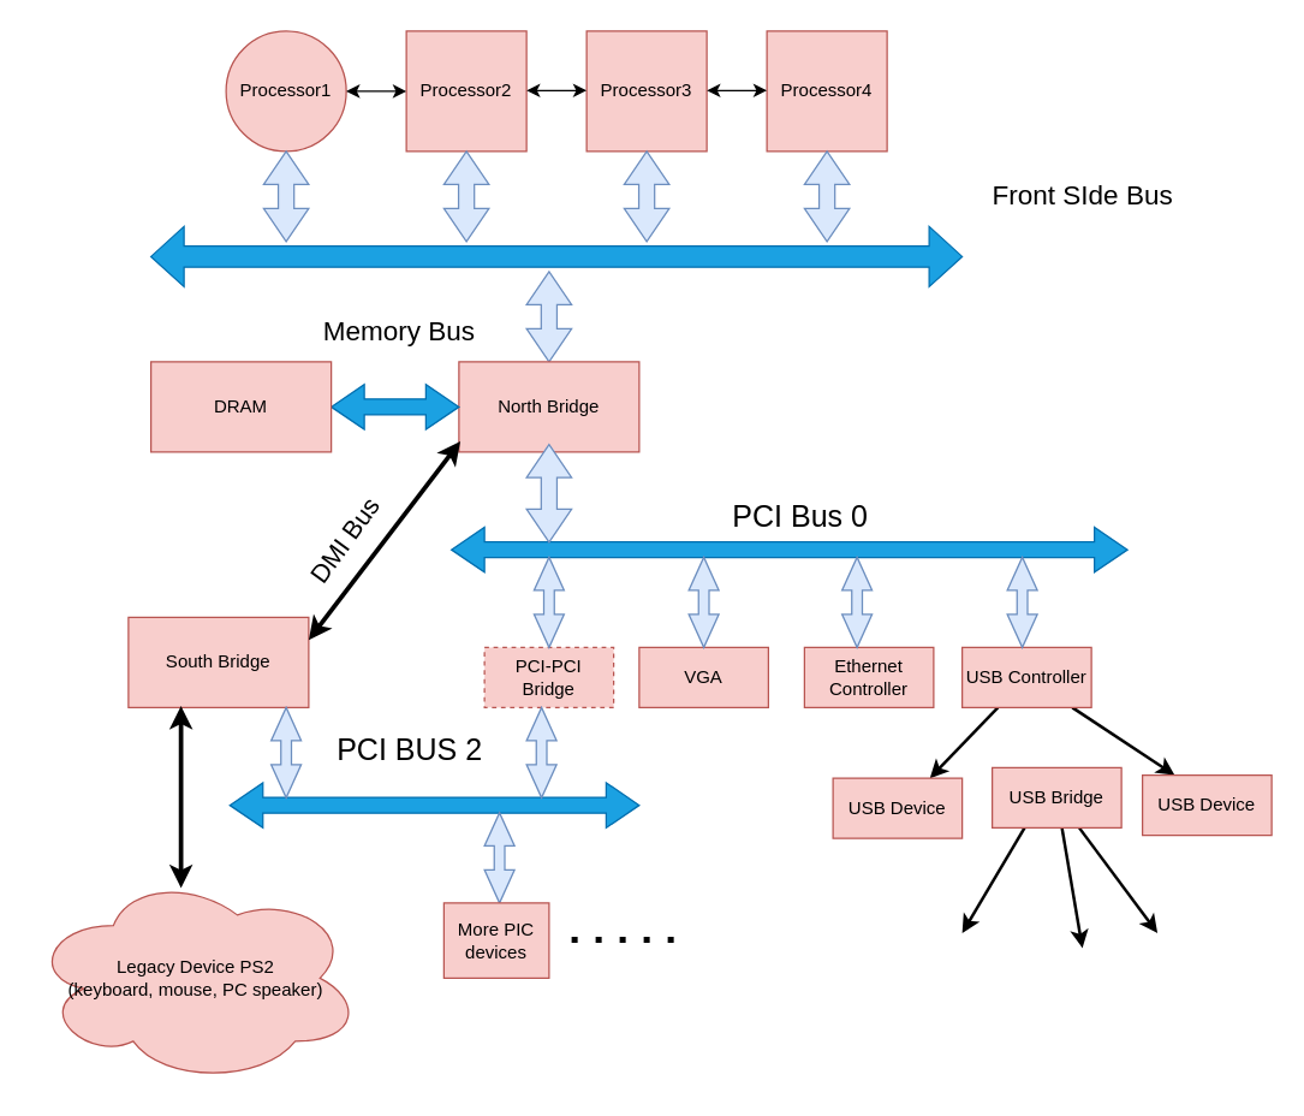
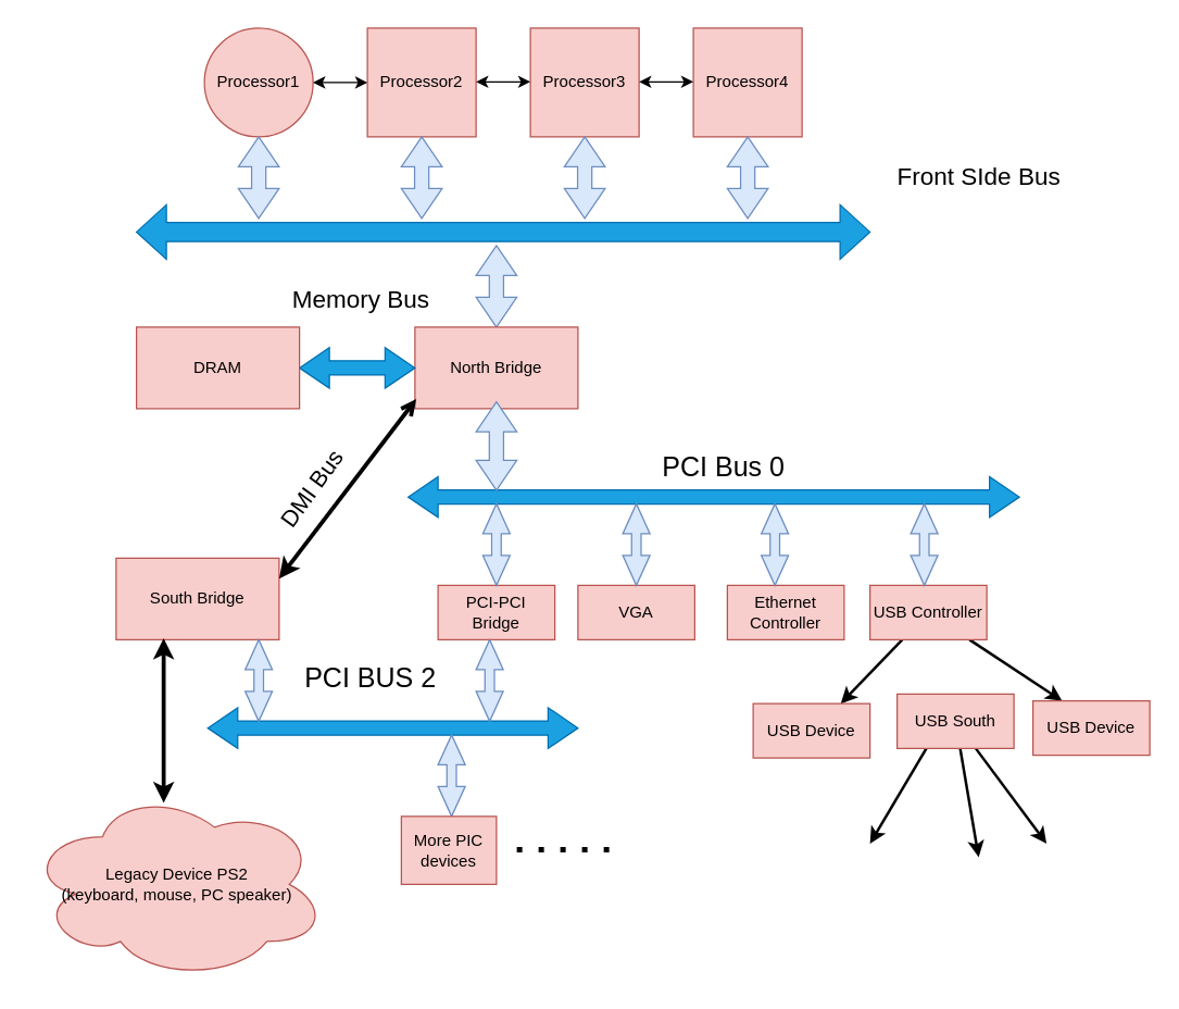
  <mxCell id="0" />
  <mxCell id="1" parent="0" />
  <mxCell id="2" value="Processor1" style="ellipse;whiteSpace=wrap;html=1;aspect=fixed;fillColor=#f8cecc;strokeColor=#b85450;" vertex="1" parent="1"><mxGeometry x="150" y="20" width="80" height="80" as="geometry" /></mxCell>
  <mxCell id="3" value="&lt;span&gt;Processor2&lt;/span&gt;" style="whiteSpace=wrap;html=1;aspect=fixed;fillColor=#f8cecc;strokeColor=#b85450;" vertex="1" parent="1"><mxGeometry x="270" y="20" width="80" height="80" as="geometry" /></mxCell>
  <mxCell id="4" value="&lt;span&gt;Processor3&lt;/span&gt;" style="whiteSpace=wrap;html=1;aspect=fixed;fillColor=#f8cecc;strokeColor=#b85450;" vertex="1" parent="1"><mxGeometry x="390" y="20" width="80" height="80" as="geometry" /></mxCell>
  <mxCell id="5" value="&lt;span&gt;Processor4&lt;/span&gt;" style="whiteSpace=wrap;html=1;aspect=fixed;fillColor=#f8cecc;strokeColor=#b85450;" vertex="1" parent="1"><mxGeometry x="510" y="20" width="80" height="80" as="geometry" /></mxCell>
  <mxCell id="6" value="" style="endArrow=classic;startArrow=classic;html=1;exitX=1;exitY=0.5;exitDx=0;exitDy=0;entryX=0;entryY=0.5;entryDx=0;entryDy=0;" edge="1" parent="1" source="2" target="3"><mxGeometry width="50" height="50" relative="1" as="geometry"><mxPoint x="230" y="90" as="sourcePoint" /><mxPoint x="280" y="40" as="targetPoint" /></mxGeometry></mxCell>
  <mxCell id="7" value="" style="endArrow=classic;startArrow=classic;html=1;exitX=1;exitY=0.5;exitDx=0;exitDy=0;entryX=0;entryY=0.5;entryDx=0;entryDy=0;" edge="1" parent="1"><mxGeometry width="50" height="50" relative="1" as="geometry"><mxPoint x="350" y="59.5" as="sourcePoint" /><mxPoint x="390" y="59.5" as="targetPoint" /></mxGeometry></mxCell>
  <mxCell id="8" value="" style="endArrow=classic;startArrow=classic;html=1;exitX=1;exitY=0.5;exitDx=0;exitDy=0;entryX=0;entryY=0.5;entryDx=0;entryDy=0;" edge="1" parent="1"><mxGeometry width="50" height="50" relative="1" as="geometry"><mxPoint x="470" y="59.5" as="sourcePoint" /><mxPoint x="510" y="59.5" as="targetPoint" /></mxGeometry></mxCell>
  <mxCell id="9" value="" style="html=1;shadow=0;dashed=0;align=center;verticalAlign=middle;shape=mxgraph.arrows2.twoWayArrow;dy=0.65;dx=22;fillColor=#1ba1e2;strokeColor=#006EAF;fontColor=#ffffff;" vertex="1" parent="1"><mxGeometry x="100" y="150" width="540" height="40" as="geometry" /></mxCell>
  <mxCell id="10" value="&lt;font style=&quot;font-size: 18px&quot;&gt;Front SIde Bus&lt;/font&gt;" style="text;html=1;align=center;verticalAlign=middle;resizable=0;points=[];autosize=1;" vertex="1" parent="1"><mxGeometry x="650" y="120" width="140" height="20" as="geometry" /></mxCell>
  <mxCell id="11" value="" style="html=1;shadow=0;dashed=0;align=center;verticalAlign=middle;shape=mxgraph.arrows2.twoWayArrow;dy=0.65;dx=22;direction=south;fillColor=#dae8fc;strokeColor=#6c8ebf;" vertex="1" parent="1"><mxGeometry x="175" y="100" width="30" height="60" as="geometry" /></mxCell>
  <mxCell id="12" value="" style="html=1;shadow=0;dashed=0;align=center;verticalAlign=middle;shape=mxgraph.arrows2.twoWayArrow;dy=0.65;dx=22;direction=south;fillColor=#dae8fc;strokeColor=#6c8ebf;" vertex="1" parent="1"><mxGeometry x="295" y="100" width="30" height="60" as="geometry" /></mxCell>
  <mxCell id="13" value="" style="html=1;shadow=0;dashed=0;align=center;verticalAlign=middle;shape=mxgraph.arrows2.twoWayArrow;dy=0.65;dx=22;direction=south;fillColor=#dae8fc;strokeColor=#6c8ebf;" vertex="1" parent="1"><mxGeometry x="415" y="100" width="30" height="60" as="geometry" /></mxCell>
  <mxCell id="14" value="" style="html=1;shadow=0;dashed=0;align=center;verticalAlign=middle;shape=mxgraph.arrows2.twoWayArrow;dy=0.65;dx=22;direction=south;fillColor=#dae8fc;strokeColor=#6c8ebf;" vertex="1" parent="1"><mxGeometry x="535" y="100" width="30" height="60" as="geometry" /></mxCell>
  <mxCell id="15" value="" style="html=1;shadow=0;dashed=0;align=center;verticalAlign=middle;shape=mxgraph.arrows2.twoWayArrow;dy=0.65;dx=22;direction=south;fillColor=#dae8fc;strokeColor=#6c8ebf;" vertex="1" parent="1"><mxGeometry x="350" y="180" width="30" height="60" as="geometry" /></mxCell>
  <mxCell id="16" value="North Bridge" style="rounded=0;whiteSpace=wrap;html=1;fillColor=#f8cecc;strokeColor=#b85450;" vertex="1" parent="1"><mxGeometry x="305" y="240" width="120" height="60" as="geometry" /></mxCell>
  <mxCell id="17" value="" style="html=1;shadow=0;dashed=0;align=center;verticalAlign=middle;shape=mxgraph.arrows2.twoWayArrow;dy=0.65;dx=22;fillColor=#1ba1e2;strokeColor=#006EAF;fontColor=#ffffff;" vertex="1" parent="1"><mxGeometry x="220" y="255" width="85" height="30" as="geometry" /></mxCell>
  <mxCell id="18" value="DRAM" style="rounded=0;whiteSpace=wrap;html=1;fillColor=#f8cecc;strokeColor=#b85450;" vertex="1" parent="1"><mxGeometry x="100" y="240" width="120" height="60" as="geometry" /></mxCell>
  <mxCell id="19" value="&lt;font style=&quot;font-size: 18px&quot;&gt;Memory Bus&lt;/font&gt;" style="text;html=1;align=center;verticalAlign=middle;resizable=0;points=[];autosize=1;" vertex="1" parent="1"><mxGeometry x="205" y="210" width="120" height="20" as="geometry" /></mxCell>
  <mxCell id="20" value="South Bridge" style="rounded=0;whiteSpace=wrap;html=1;fillColor=#f8cecc;strokeColor=#b85450;" vertex="1" parent="1"><mxGeometry x="85" y="410" width="120" height="60" as="geometry" /></mxCell>
- <mxCell id="21" value="" style="endArrow=classic;startArrow=classic;html=1;exitX=1;exitY=0.25;exitDx=0;exitDy=0;entryX=0.008;entryY=0.883;entryDx=0;entryDy=0;strokeWidth=3;entryPerimeter=0;" edge="1" parent="1" source="20" target="16"><mxGeometry width="50" height="50" relative="1" as="geometry"><mxPoint x="240" y="380" as="sourcePoint" /><mxPoint x="290" y="330" as="targetPoint" /></mxGeometry></mxCell>
+ <mxCell id="21" value="" style="endArrow=open;startArrow=classic;html=1;exitX=1;exitY=0.25;exitDx=0;exitDy=0;entryX=0.008;entryY=0.883;entryDx=0;entryDy=0;strokeWidth=3;entryPerimeter=0;" edge="1" parent="1" source="20" target="16"><mxGeometry width="50" height="50" relative="1" as="geometry"><mxPoint x="240" y="380" as="sourcePoint" /><mxPoint x="290" y="330" as="targetPoint" /></mxGeometry></mxCell>
  <mxCell id="22" value="&lt;font style=&quot;font-size: 17px&quot;&gt;DMI Bus&lt;/font&gt;" style="text;html=1;align=center;verticalAlign=middle;resizable=0;points=[];autosize=1;rotation=306;" vertex="1" parent="1"><mxGeometry x="190" y="350" width="80" height="20" as="geometry" /></mxCell>
  <mxCell id="23" value="" style="html=1;shadow=0;dashed=0;align=center;verticalAlign=middle;shape=mxgraph.arrows2.twoWayArrow;dy=0.65;dx=22;fillColor=#1ba1e2;strokeColor=#006EAF;fontColor=#ffffff;" vertex="1" parent="1"><mxGeometry x="300" y="350" width="450" height="30" as="geometry" /></mxCell>
  <mxCell id="24" value="" style="html=1;shadow=0;dashed=0;align=center;verticalAlign=middle;shape=mxgraph.arrows2.twoWayArrow;dy=0.65;dx=22;direction=south;fillColor=#dae8fc;strokeColor=#6c8ebf;sketch=0;" vertex="1" parent="1"><mxGeometry x="350" y="295" width="30" height="65" as="geometry" /></mxCell>
- <mxCell id="25" value="PCI-PCI&lt;br&gt;Bridge" style="rounded=0;whiteSpace=wrap;html=1;fillColor=#f8cecc;strokeColor=#b85450;dashed=1;" vertex="1" parent="1"><mxGeometry x="322" y="430" width="86" height="40" as="geometry" /></mxCell>
+ <mxCell id="25" value="PCI-PCI&lt;br&gt;Bridge" style="rounded=0;whiteSpace=wrap;html=1;fillColor=#f8cecc;strokeColor=#b85450;" vertex="1" parent="1"><mxGeometry x="322" y="430" width="86" height="40" as="geometry" /></mxCell>
  <mxCell id="26" value="VGA" style="rounded=0;whiteSpace=wrap;html=1;fillColor=#f8cecc;strokeColor=#b85450;" vertex="1" parent="1"><mxGeometry x="425" y="430" width="86" height="40" as="geometry" /></mxCell>
  <mxCell id="27" value="Ethernet Controller" style="rounded=0;whiteSpace=wrap;html=1;fillColor=#f8cecc;strokeColor=#b85450;" vertex="1" parent="1"><mxGeometry x="535" y="430" width="86" height="40" as="geometry" /></mxCell>
  <mxCell id="28" style="edgeStyle=none;rounded=0;orthogonalLoop=1;jettySize=auto;html=1;entryX=0.75;entryY=0;entryDx=0;entryDy=0;strokeWidth=2;" edge="1" parent="1" source="30" target="50"><mxGeometry relative="1" as="geometry" /></mxCell>
  <mxCell id="29" style="edgeStyle=none;rounded=0;orthogonalLoop=1;jettySize=auto;html=1;entryX=0.25;entryY=0;entryDx=0;entryDy=0;strokeWidth=2;" edge="1" parent="1" source="30" target="49"><mxGeometry relative="1" as="geometry" /></mxCell>
  <mxCell id="30" value="USB Controller" style="rounded=0;whiteSpace=wrap;html=1;fillColor=#f8cecc;strokeColor=#b85450;" vertex="1" parent="1"><mxGeometry x="640" y="430" width="86" height="40" as="geometry" /></mxCell>
  <mxCell id="31" value="" style="html=1;shadow=0;dashed=0;align=center;verticalAlign=middle;shape=mxgraph.arrows2.twoWayArrow;dy=0.65;dx=22;direction=south;fillColor=#dae8fc;strokeColor=#6c8ebf;sketch=0;" vertex="1" parent="1"><mxGeometry x="355" y="370" width="20" height="60" as="geometry" /></mxCell>
  <mxCell id="32" value="" style="html=1;shadow=0;dashed=0;align=center;verticalAlign=middle;shape=mxgraph.arrows2.twoWayArrow;dy=0.65;dx=22;direction=south;fillColor=#dae8fc;strokeColor=#6c8ebf;sketch=0;" vertex="1" parent="1"><mxGeometry x="458" y="370" width="20" height="60" as="geometry" /></mxCell>
  <mxCell id="33" value="" style="html=1;shadow=0;dashed=0;align=center;verticalAlign=middle;shape=mxgraph.arrows2.twoWayArrow;dy=0.65;dx=22;direction=south;fillColor=#dae8fc;strokeColor=#6c8ebf;sketch=0;" vertex="1" parent="1"><mxGeometry x="560" y="370" width="20" height="60" as="geometry" /></mxCell>
  <mxCell id="34" value="" style="html=1;shadow=0;dashed=0;align=center;verticalAlign=middle;shape=mxgraph.arrows2.twoWayArrow;dy=0.65;dx=22;direction=south;fillColor=#dae8fc;strokeColor=#6c8ebf;sketch=0;" vertex="1" parent="1"><mxGeometry x="670" y="370" width="20" height="60" as="geometry" /></mxCell>
  <mxCell id="35" value="&lt;font style=&quot;font-size: 20px&quot;&gt;PCI Bus 0&lt;/font&gt;" style="text;html=1;align=center;verticalAlign=middle;resizable=0;points=[];autosize=1;" vertex="1" parent="1"><mxGeometry x="477" y="332" width="110" height="20" as="geometry" /></mxCell>
  <mxCell id="36" value="" style="html=1;shadow=0;dashed=0;align=center;verticalAlign=middle;shape=mxgraph.arrows2.twoWayArrow;dy=0.65;dx=22;fillColor=#1ba1e2;strokeColor=#006EAF;fontColor=#ffffff;" vertex="1" parent="1"><mxGeometry x="152.5" y="520" width="272.5" height="30" as="geometry" /></mxCell>
  <mxCell id="37" value="" style="html=1;shadow=0;dashed=0;align=center;verticalAlign=middle;shape=mxgraph.arrows2.twoWayArrow;dy=0.65;dx=22;direction=south;fillColor=#dae8fc;strokeColor=#6c8ebf;sketch=0;" vertex="1" parent="1"><mxGeometry x="180" y="470" width="20" height="60" as="geometry" /></mxCell>
  <mxCell id="38" value="" style="html=1;shadow=0;dashed=0;align=center;verticalAlign=middle;shape=mxgraph.arrows2.twoWayArrow;dy=0.65;dx=22;direction=south;fillColor=#dae8fc;strokeColor=#6c8ebf;sketch=0;" vertex="1" parent="1"><mxGeometry x="350" y="470" width="20" height="60" as="geometry" /></mxCell>
  <mxCell id="39" value="&lt;font style=&quot;font-size: 20px&quot;&gt;PCI BUS 2&lt;/font&gt;" style="text;html=1;align=center;verticalAlign=middle;resizable=0;points=[];autosize=1;" vertex="1" parent="1"><mxGeometry x="217" y="487" width="110" height="20" as="geometry" /></mxCell>
  <mxCell id="40" value="" style="html=1;shadow=0;dashed=0;align=center;verticalAlign=middle;shape=mxgraph.arrows2.twoWayArrow;dy=0.65;dx=22;direction=south;fillColor=#dae8fc;strokeColor=#6c8ebf;sketch=0;" vertex="1" parent="1"><mxGeometry x="322" y="540" width="20" height="60" as="geometry" /></mxCell>
  <mxCell id="41" value="More PIC devices" style="rounded=0;whiteSpace=wrap;html=1;sketch=0;fillColor=#f8cecc;strokeColor=#b85450;" vertex="1" parent="1"><mxGeometry x="295" y="600" width="70" height="50" as="geometry" /></mxCell>
  <mxCell id="42" value="" style="endArrow=none;dashed=1;html=1;dashPattern=1 3;strokeWidth=4;" edge="1" parent="1"><mxGeometry width="50" height="50" relative="1" as="geometry"><mxPoint x="380" y="624.5" as="sourcePoint" /><mxPoint x="460" y="624.5" as="targetPoint" /></mxGeometry></mxCell>
  <mxCell id="43" value="" style="endArrow=classic;startArrow=classic;html=1;entryX=0.008;entryY=0.883;entryDx=0;entryDy=0;strokeWidth=3;entryPerimeter=0;" edge="1" parent="1"><mxGeometry width="50" height="50" relative="1" as="geometry"><mxPoint x="120" y="590" as="sourcePoint" /><mxPoint x="120" y="468.99" as="targetPoint" /></mxGeometry></mxCell>
  <mxCell id="44" value="Legacy Device PS2&lt;br&gt;(keyboard, mouse, PC speaker)" style="ellipse;shape=cloud;whiteSpace=wrap;html=1;sketch=0;fillColor=#f8cecc;strokeColor=#b85450;" vertex="1" parent="1"><mxGeometry x="20" y="580" width="220" height="140" as="geometry" /></mxCell>
  <mxCell id="45" style="rounded=0;orthogonalLoop=1;jettySize=auto;html=1;strokeWidth=2;exitX=0.25;exitY=1;exitDx=0;exitDy=0;" edge="1" parent="1" source="48"><mxGeometry relative="1" as="geometry"><mxPoint x="640" y="620" as="targetPoint" /></mxGeometry></mxCell>
  <mxCell id="46" style="edgeStyle=none;rounded=0;orthogonalLoop=1;jettySize=auto;html=1;strokeWidth=2;" edge="1" parent="1" source="48"><mxGeometry relative="1" as="geometry"><mxPoint x="720" y="630" as="targetPoint" /></mxGeometry></mxCell>
  <mxCell id="47" style="edgeStyle=none;rounded=0;orthogonalLoop=1;jettySize=auto;html=1;strokeWidth=2;" edge="1" parent="1" source="48"><mxGeometry relative="1" as="geometry"><mxPoint x="770" y="620" as="targetPoint" /></mxGeometry></mxCell>
- <mxCell id="48" value="USB Bridge" style="rounded=0;whiteSpace=wrap;html=1;fillColor=#f8cecc;strokeColor=#b85450;" vertex="1" parent="1"><mxGeometry x="660" y="510" width="86" height="40" as="geometry" /></mxCell>
+ <mxCell id="48" value="USB South" style="rounded=0;whiteSpace=wrap;html=1;fillColor=#f8cecc;strokeColor=#b85450;" vertex="1" parent="1"><mxGeometry x="660" y="510" width="86" height="40" as="geometry" /></mxCell>
  <mxCell id="49" value="USB Device" style="rounded=0;whiteSpace=wrap;html=1;fillColor=#f8cecc;strokeColor=#b85450;" vertex="1" parent="1"><mxGeometry x="760" y="515" width="86" height="40" as="geometry" /></mxCell>
  <mxCell id="50" value="USB Device" style="rounded=0;whiteSpace=wrap;html=1;fillColor=#f8cecc;strokeColor=#b85450;" vertex="1" parent="1"><mxGeometry x="554" y="517" width="86" height="40" as="geometry" /></mxCell>
